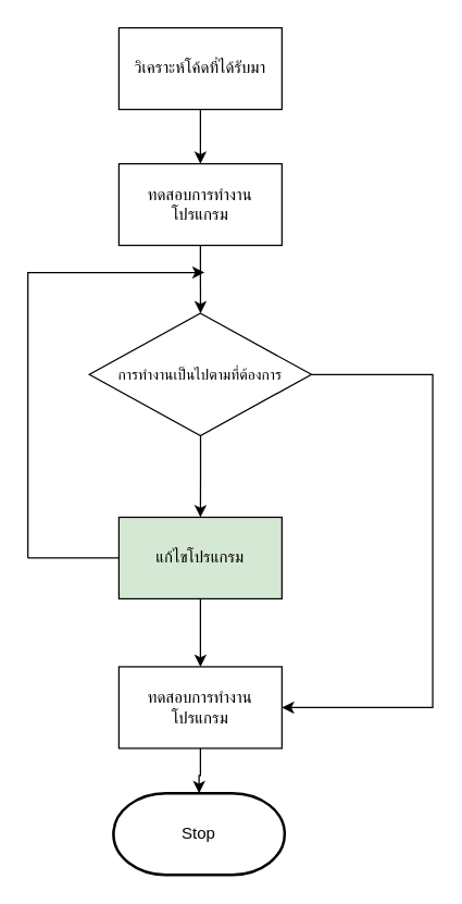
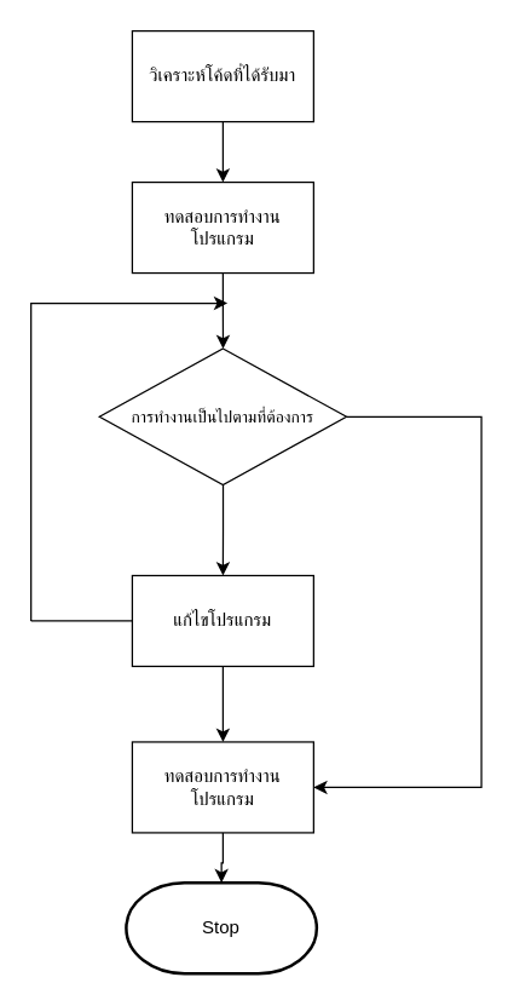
  <mxCell id="0" />
  <mxCell id="1" parent="0" />
  <mxCell id="2" value="" style="edgeStyle=orthogonalEdgeStyle;rounded=0;orthogonalLoop=1;jettySize=auto;html=1;fontFamily=Helvetica;fontSize=12;fontColor=default;resizable=1;" edge="1" parent="1" source="3" target="8"><mxGeometry relative="1" as="geometry" /></mxCell>
  <mxCell id="3" value="วิเคราะห์โค้ดที่ได้รับมา" style="rounded=0;whiteSpace=wrap;html=1;strokeColor=default;align=center;verticalAlign=middle;fontFamily=Helvetica;fontSize=12;fontColor=default;resizable=1;fillColor=#FFFFFF;" vertex="1" parent="1"><mxGeometry x="87" y="20" width="120" height="60" as="geometry" /></mxCell>
  <mxCell id="4" value="" style="edgeStyle=orthogonalEdgeStyle;rounded=0;orthogonalLoop=1;jettySize=auto;html=1;fontFamily=Helvetica;fontSize=12;fontColor=default;resizable=1;" edge="1" parent="1" source="6" target="10"><mxGeometry relative="1" as="geometry" /></mxCell>
  <mxCell id="5" style="edgeStyle=orthogonalEdgeStyle;rounded=0;orthogonalLoop=1;jettySize=auto;html=1;entryX=1;entryY=0.5;entryDx=0;entryDy=0;fontFamily=Helvetica;fontSize=12;fontColor=default;resizable=1;" edge="1" parent="1" source="6" target="13"><mxGeometry relative="1" as="geometry"><Array as="points"><mxPoint x="318" y="275" /><mxPoint x="318" y="520" /></Array></mxGeometry></mxCell>
  <mxCell id="6" value="&lt;font style=&quot;font-size: 11px;&quot;&gt;การทำงานเป็นไปตามที่ต้องการ&lt;/font&gt;" style="shape=rhombus;perimeter=rhombusPerimeter;whiteSpace=wrap;html=1;align=center;rounded=0;strokeColor=default;verticalAlign=middle;fontFamily=Helvetica;fontSize=12;fontColor=default;resizable=1;fillColor=#FFFFFF;" vertex="1" parent="1"><mxGeometry x="65.25" y="230" width="163.5" height="90" as="geometry" /></mxCell>
  <mxCell id="7" value="" style="edgeStyle=orthogonalEdgeStyle;rounded=0;orthogonalLoop=1;jettySize=auto;html=1;fontFamily=Helvetica;fontSize=12;fontColor=default;resizable=1;" edge="1" parent="1" source="8" target="6"><mxGeometry relative="1" as="geometry" /></mxCell>
  <mxCell id="8" value="ทดสอบการทำงานโปรแกรม" style="rounded=0;whiteSpace=wrap;html=1;strokeColor=default;align=center;verticalAlign=middle;fontFamily=Helvetica;fontSize=12;fontColor=default;resizable=1;fillColor=#FFFFFF;" vertex="1" parent="1"><mxGeometry x="87" y="120" width="120" height="60" as="geometry" /></mxCell>
  <mxCell id="9" value="" style="edgeStyle=orthogonalEdgeStyle;rounded=0;orthogonalLoop=1;jettySize=auto;html=1;fontFamily=Helvetica;fontSize=12;fontColor=default;resizable=1;" edge="1" parent="1" source="10" target="13"><mxGeometry relative="1" as="geometry" /></mxCell>
- <mxCell id="10" value="แก้ไขโปรแกรม" style="rounded=0;whiteSpace=wrap;html=1;strokeColor=default;align=center;verticalAlign=middle;fontFamily=Helvetica;fontSize=12;fontColor=default;resizable=1;fillColor=#d5e8d4;movable=1;rotatable=1;deletable=1;editable=1;locked=0;connectable=1;" vertex="1" parent="1"><mxGeometry x="87" y="380" width="120" height="60" as="geometry" /></mxCell>
+ <mxCell id="10" value="แก้ไขโปรแกรม" style="rounded=0;whiteSpace=wrap;html=1;strokeColor=default;align=center;verticalAlign=middle;fontFamily=Helvetica;fontSize=12;fontColor=default;resizable=1;fillColor=#FFFFFF;movable=1;rotatable=1;deletable=1;editable=1;locked=0;connectable=1;" vertex="1" parent="1"><mxGeometry x="87" y="380" width="120" height="60" as="geometry" /></mxCell>
  <mxCell id="11" value="" style="endArrow=classic;html=1;rounded=0;fontFamily=Helvetica;fontSize=12;fontColor=default;resizable=1;" edge="1" parent="1"><mxGeometry width="50" height="50" relative="1" as="geometry"><mxPoint x="20" y="410" as="sourcePoint" /><mxPoint x="150" y="200" as="targetPoint" /><Array as="points"><mxPoint x="20" y="360" /><mxPoint x="20" y="200" /></Array></mxGeometry></mxCell>
  <mxCell id="12" value="" style="endArrow=none;html=1;rounded=0;fontFamily=Helvetica;fontSize=12;fontColor=default;resizable=1;entryX=0;entryY=0.5;entryDx=0;entryDy=0;" edge="1" parent="1" target="10"><mxGeometry width="50" height="50" relative="1" as="geometry"><mxPoint x="20" y="410" as="sourcePoint" /><mxPoint x="90" y="340" as="targetPoint" /><Array as="points"><mxPoint x="50" y="410" /></Array></mxGeometry></mxCell>
  <mxCell id="13" value="ทดสอบการทำงานโปรแกรม" style="rounded=0;whiteSpace=wrap;html=1;strokeColor=default;align=center;verticalAlign=middle;fontFamily=Helvetica;fontSize=12;fontColor=default;resizable=1;fillColor=#FFFFFF;" vertex="1" parent="1"><mxGeometry x="87" y="490" width="120" height="60" as="geometry" /></mxCell>
  <mxCell id="14" value="Stop" style="strokeWidth=2;html=1;shape=mxgraph.flowchart.terminator;whiteSpace=wrap;rounded=0;strokeColor=default;align=center;verticalAlign=middle;fontFamily=Helvetica;fontSize=12;fontColor=default;resizable=1;fillColor=#FFFFFF;" vertex="1" parent="1"><mxGeometry x="83" y="583" width="126" height="60" as="geometry" /></mxCell>
  <mxCell id="15" style="edgeStyle=orthogonalEdgeStyle;rounded=0;orthogonalLoop=1;jettySize=auto;html=1;entryX=0.5;entryY=0;entryDx=0;entryDy=0;entryPerimeter=0;fontFamily=Helvetica;fontSize=12;fontColor=default;resizable=1;" edge="1" parent="1" source="13" target="14"><mxGeometry relative="1" as="geometry" /></mxCell>
